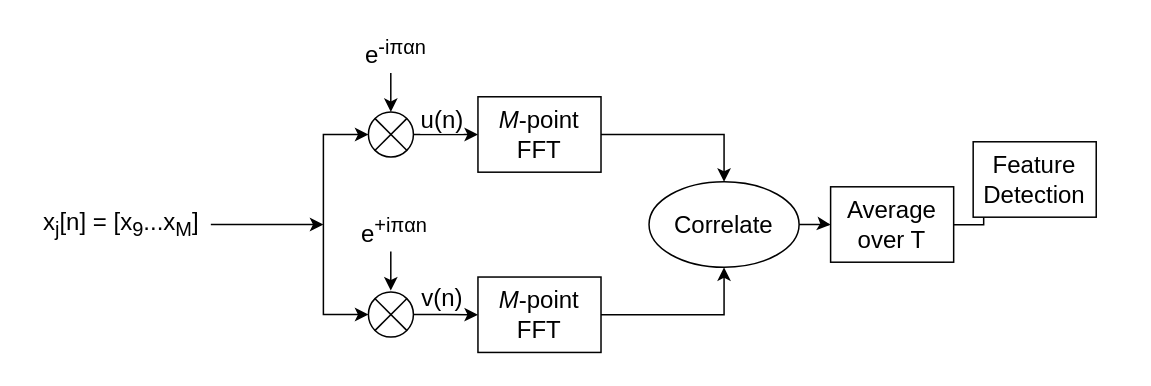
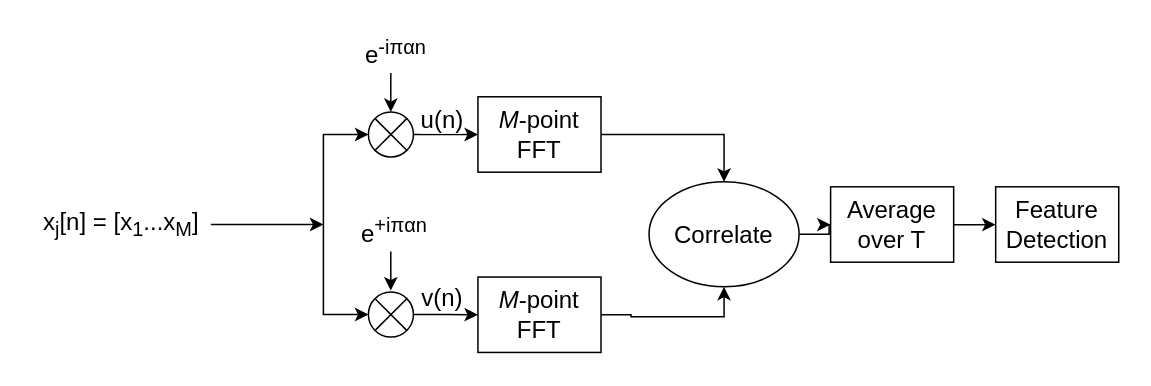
  <mxCell id="0" />
  <mxCell id="1" parent="0" />
  <mxCell id="2" style="edgeStyle=orthogonalEdgeStyle;rounded=0;orthogonalLoop=1;jettySize=auto;html=1;fontSize=20;" parent="1" source="3" edge="1"><mxGeometry relative="1" as="geometry"><mxPoint x="215" y="149" as="targetPoint" /></mxGeometry></mxCell>
- <mxCell id="3" value="&lt;font style=&quot;font-size: 16px&quot;&gt;x&lt;sub&gt;j&lt;/sub&gt;[n] = [x&lt;sub&gt;9&lt;/sub&gt;...x&lt;sub&gt;M&lt;/sub&gt;]&lt;/font&gt;" style="text;html=1;align=center;verticalAlign=middle;resizable=0;points=[];autosize=1;strokeColor=none;fillColor=none;" parent="1" vertex="1"><mxGeometry x="20" y="139" width="120" height="20" as="geometry" /></mxCell>
+ <mxCell id="3" value="&lt;font style=&quot;font-size: 16px&quot;&gt;x&lt;sub&gt;j&lt;/sub&gt;[n] = [x&lt;sub&gt;1&lt;/sub&gt;...x&lt;sub&gt;M&lt;/sub&gt;]&lt;/font&gt;" style="text;html=1;align=center;verticalAlign=middle;resizable=0;points=[];autosize=1;strokeColor=none;fillColor=none;" parent="1" vertex="1"><mxGeometry x="20" y="139" width="120" height="20" as="geometry" /></mxCell>
  <mxCell id="4" value="" style="endArrow=classic;startArrow=classic;html=1;rounded=0;fontSize=16;" parent="1" edge="1"><mxGeometry width="50" height="50" relative="1" as="geometry"><mxPoint x="245" y="209" as="sourcePoint" /><mxPoint x="245" y="89" as="targetPoint" /><Array as="points"><mxPoint x="215" y="209" /><mxPoint x="215" y="89" /></Array></mxGeometry></mxCell>
  <mxCell id="5" style="edgeStyle=orthogonalEdgeStyle;rounded=0;orthogonalLoop=1;jettySize=auto;html=1;entryX=0;entryY=0.5;entryDx=0;entryDy=0;fontSize=16;" parent="1" source="7" target="18" edge="1"><mxGeometry relative="1" as="geometry" /></mxCell>
  <mxCell id="6" value="v(n)" style="edgeLabel;html=1;align=center;verticalAlign=middle;resizable=0;points=[];fontSize=16;" parent="5" vertex="1" connectable="0"><mxGeometry x="-0.614" relative="1" as="geometry"><mxPoint x="10" y="-12" as="offset" /></mxGeometry></mxCell>
  <mxCell id="7" value="" style="verticalLabelPosition=bottom;verticalAlign=top;html=1;shape=mxgraph.flowchart.or;fontSize=16;" parent="1" vertex="1"><mxGeometry x="245" y="194" width="30" height="30" as="geometry" /></mxCell>
  <mxCell id="8" style="edgeStyle=orthogonalEdgeStyle;rounded=0;orthogonalLoop=1;jettySize=auto;html=1;entryX=0;entryY=0.5;entryDx=0;entryDy=0;fontSize=16;" parent="1" source="10" target="16" edge="1"><mxGeometry relative="1" as="geometry" /></mxCell>
  <mxCell id="9" value="u(n)" style="edgeLabel;html=1;align=center;verticalAlign=middle;resizable=0;points=[];fontSize=16;" parent="8" vertex="1" connectable="0"><mxGeometry x="-0.307" relative="1" as="geometry"><mxPoint x="3" y="-11" as="offset" /></mxGeometry></mxCell>
  <mxCell id="10" value="" style="verticalLabelPosition=bottom;verticalAlign=top;html=1;shape=mxgraph.flowchart.or;fontSize=16;" parent="1" vertex="1"><mxGeometry x="245" y="74" width="30" height="30" as="geometry" /></mxCell>
  <mxCell id="11" value="&lt;font style=&quot;font-size: 16px&quot;&gt;e&lt;sup&gt;+i&lt;/sup&gt;&lt;sup&gt;π&lt;/sup&gt;&lt;sup&gt;αn&lt;/sup&gt;&lt;/font&gt;" style="text;html=1;align=center;verticalAlign=middle;resizable=0;points=[];autosize=1;strokeColor=none;fillColor=none;fontSize=16;" parent="1" vertex="1"><mxGeometry x="235" y="139" width="54" height="28" as="geometry" /></mxCell>
  <mxCell id="12" style="edgeStyle=orthogonalEdgeStyle;rounded=0;orthogonalLoop=1;jettySize=auto;html=1;fontSize=20;" parent="1" edge="1"><mxGeometry relative="1" as="geometry"><mxPoint x="259.92" y="193" as="targetPoint" /><mxPoint x="259.92" y="167" as="sourcePoint" /></mxGeometry></mxCell>
  <mxCell id="13" value="&lt;font style=&quot;font-size: 16px&quot;&gt;e&lt;sup&gt;-i&lt;/sup&gt;&lt;sup&gt;π&lt;/sup&gt;&lt;sup&gt;αn&lt;/sup&gt;&lt;/font&gt;" style="text;html=1;align=center;verticalAlign=middle;resizable=0;points=[];autosize=1;strokeColor=none;fillColor=none;fontSize=16;" parent="1" vertex="1"><mxGeometry x="237" y="20" width="51" height="28" as="geometry" /></mxCell>
  <mxCell id="14" style="edgeStyle=orthogonalEdgeStyle;rounded=0;orthogonalLoop=1;jettySize=auto;html=1;fontSize=20;" parent="1" edge="1"><mxGeometry relative="1" as="geometry"><mxPoint x="259.92" y="74" as="targetPoint" /><mxPoint x="259.92" y="48" as="sourcePoint" /></mxGeometry></mxCell>
  <mxCell id="15" style="edgeStyle=orthogonalEdgeStyle;rounded=0;orthogonalLoop=1;jettySize=auto;html=1;fontSize=16;" parent="1" source="16" target="20" edge="1"><mxGeometry relative="1" as="geometry" /></mxCell>
  <mxCell id="16" value="&lt;i&gt;M&lt;/i&gt;-point&lt;br&gt;FFT" style="rounded=0;whiteSpace=wrap;html=1;fontSize=16;" parent="1" vertex="1"><mxGeometry x="318" y="63.88" width="82" height="50.25" as="geometry" /></mxCell>
  <mxCell id="17" style="edgeStyle=orthogonalEdgeStyle;rounded=0;orthogonalLoop=1;jettySize=auto;html=1;entryX=0.5;entryY=1;entryDx=0;entryDy=0;fontSize=16;" parent="1" source="18" target="20" edge="1"><mxGeometry relative="1" as="geometry" /></mxCell>
  <mxCell id="18" value="&lt;i&gt;M&lt;/i&gt;-point&lt;br&gt;FFT" style="rounded=0;whiteSpace=wrap;html=1;fontSize=16;" parent="1" vertex="1"><mxGeometry x="318" y="184" width="82" height="50.25" as="geometry" /></mxCell>
  <mxCell id="19" style="edgeStyle=orthogonalEdgeStyle;rounded=0;orthogonalLoop=1;jettySize=auto;html=1;fontSize=16;" parent="1" source="20" target="22" edge="1"><mxGeometry relative="1" as="geometry" /></mxCell>
- <mxCell id="20" value="Correlate" style="ellipse;whiteSpace=wrap;html=1;fontSize=16;" parent="1" vertex="1"><mxGeometry x="432" y="120.5" width="100" height="57" as="geometry" /></mxCell>
+ <mxCell id="20" value="Correlate" style="ellipse;whiteSpace=wrap;html=1;fontSize=16;" parent="1" vertex="1"><mxGeometry x="432" y="120.5" width="100" height="70" as="geometry" /></mxCell>
  <mxCell id="21" style="edgeStyle=orthogonalEdgeStyle;rounded=0;orthogonalLoop=1;jettySize=auto;html=1;fontSize=16;" parent="1" source="22" target="23" edge="1"><mxGeometry relative="1" as="geometry" /></mxCell>
  <mxCell id="22" value="Aver&lt;span style=&quot;color: rgba(0 , 0 , 0 , 0) ; font-family: monospace ; font-size: 0px&quot;&gt;%3CmxGraphModel%3E%3Croot%3E%3CmxCell%20id%3D%220%22%2F%3E%3CmxCell%20id%3D%221%22%20parent%3D%220%22%2F%3E%3CmxCell%20id%3D%222%22%20value%3D%22%26lt%3Bi%26gt%3BM%26lt%3B%2Fi%26gt%3B-point%26lt%3Bbr%26gt%3BFFT%22%20style%3D%22rounded%3D0%3BwhiteSpace%3Dwrap%3Bhtml%3D1%3BfontSize%3D16%3B%22%20vertex%3D%221%22%20parent%3D%221%22%3E%3CmxGeometry%20x%3D%22393%22%20y%3D%22254.88%22%20width%3D%2282%22%20height%3D%2250.25%22%20as%3D%22geometry%22%2F%3E%3C%2FmxCell%3E%3C%2Froot%3E%3C%2FmxGraphModel%3E&lt;/span&gt;age over T" style="rounded=0;whiteSpace=wrap;html=1;fontSize=16;" parent="1" vertex="1"><mxGeometry x="553" y="123.87" width="82" height="50.25" as="geometry" /></mxCell>
- <mxCell id="23" value="Feature Detection" style="rounded=0;whiteSpace=wrap;html=1;fontSize=16;" parent="1" vertex="1"><mxGeometry x="648" y="93.87" width="82" height="50.25" as="geometry" /></mxCell>
+ <mxCell id="23" value="Feature Detection" style="rounded=0;whiteSpace=wrap;html=1;fontSize=16;" parent="1" vertex="1"><mxGeometry x="663" y="123.87" width="82" height="50.25" as="geometry" /></mxCell>
